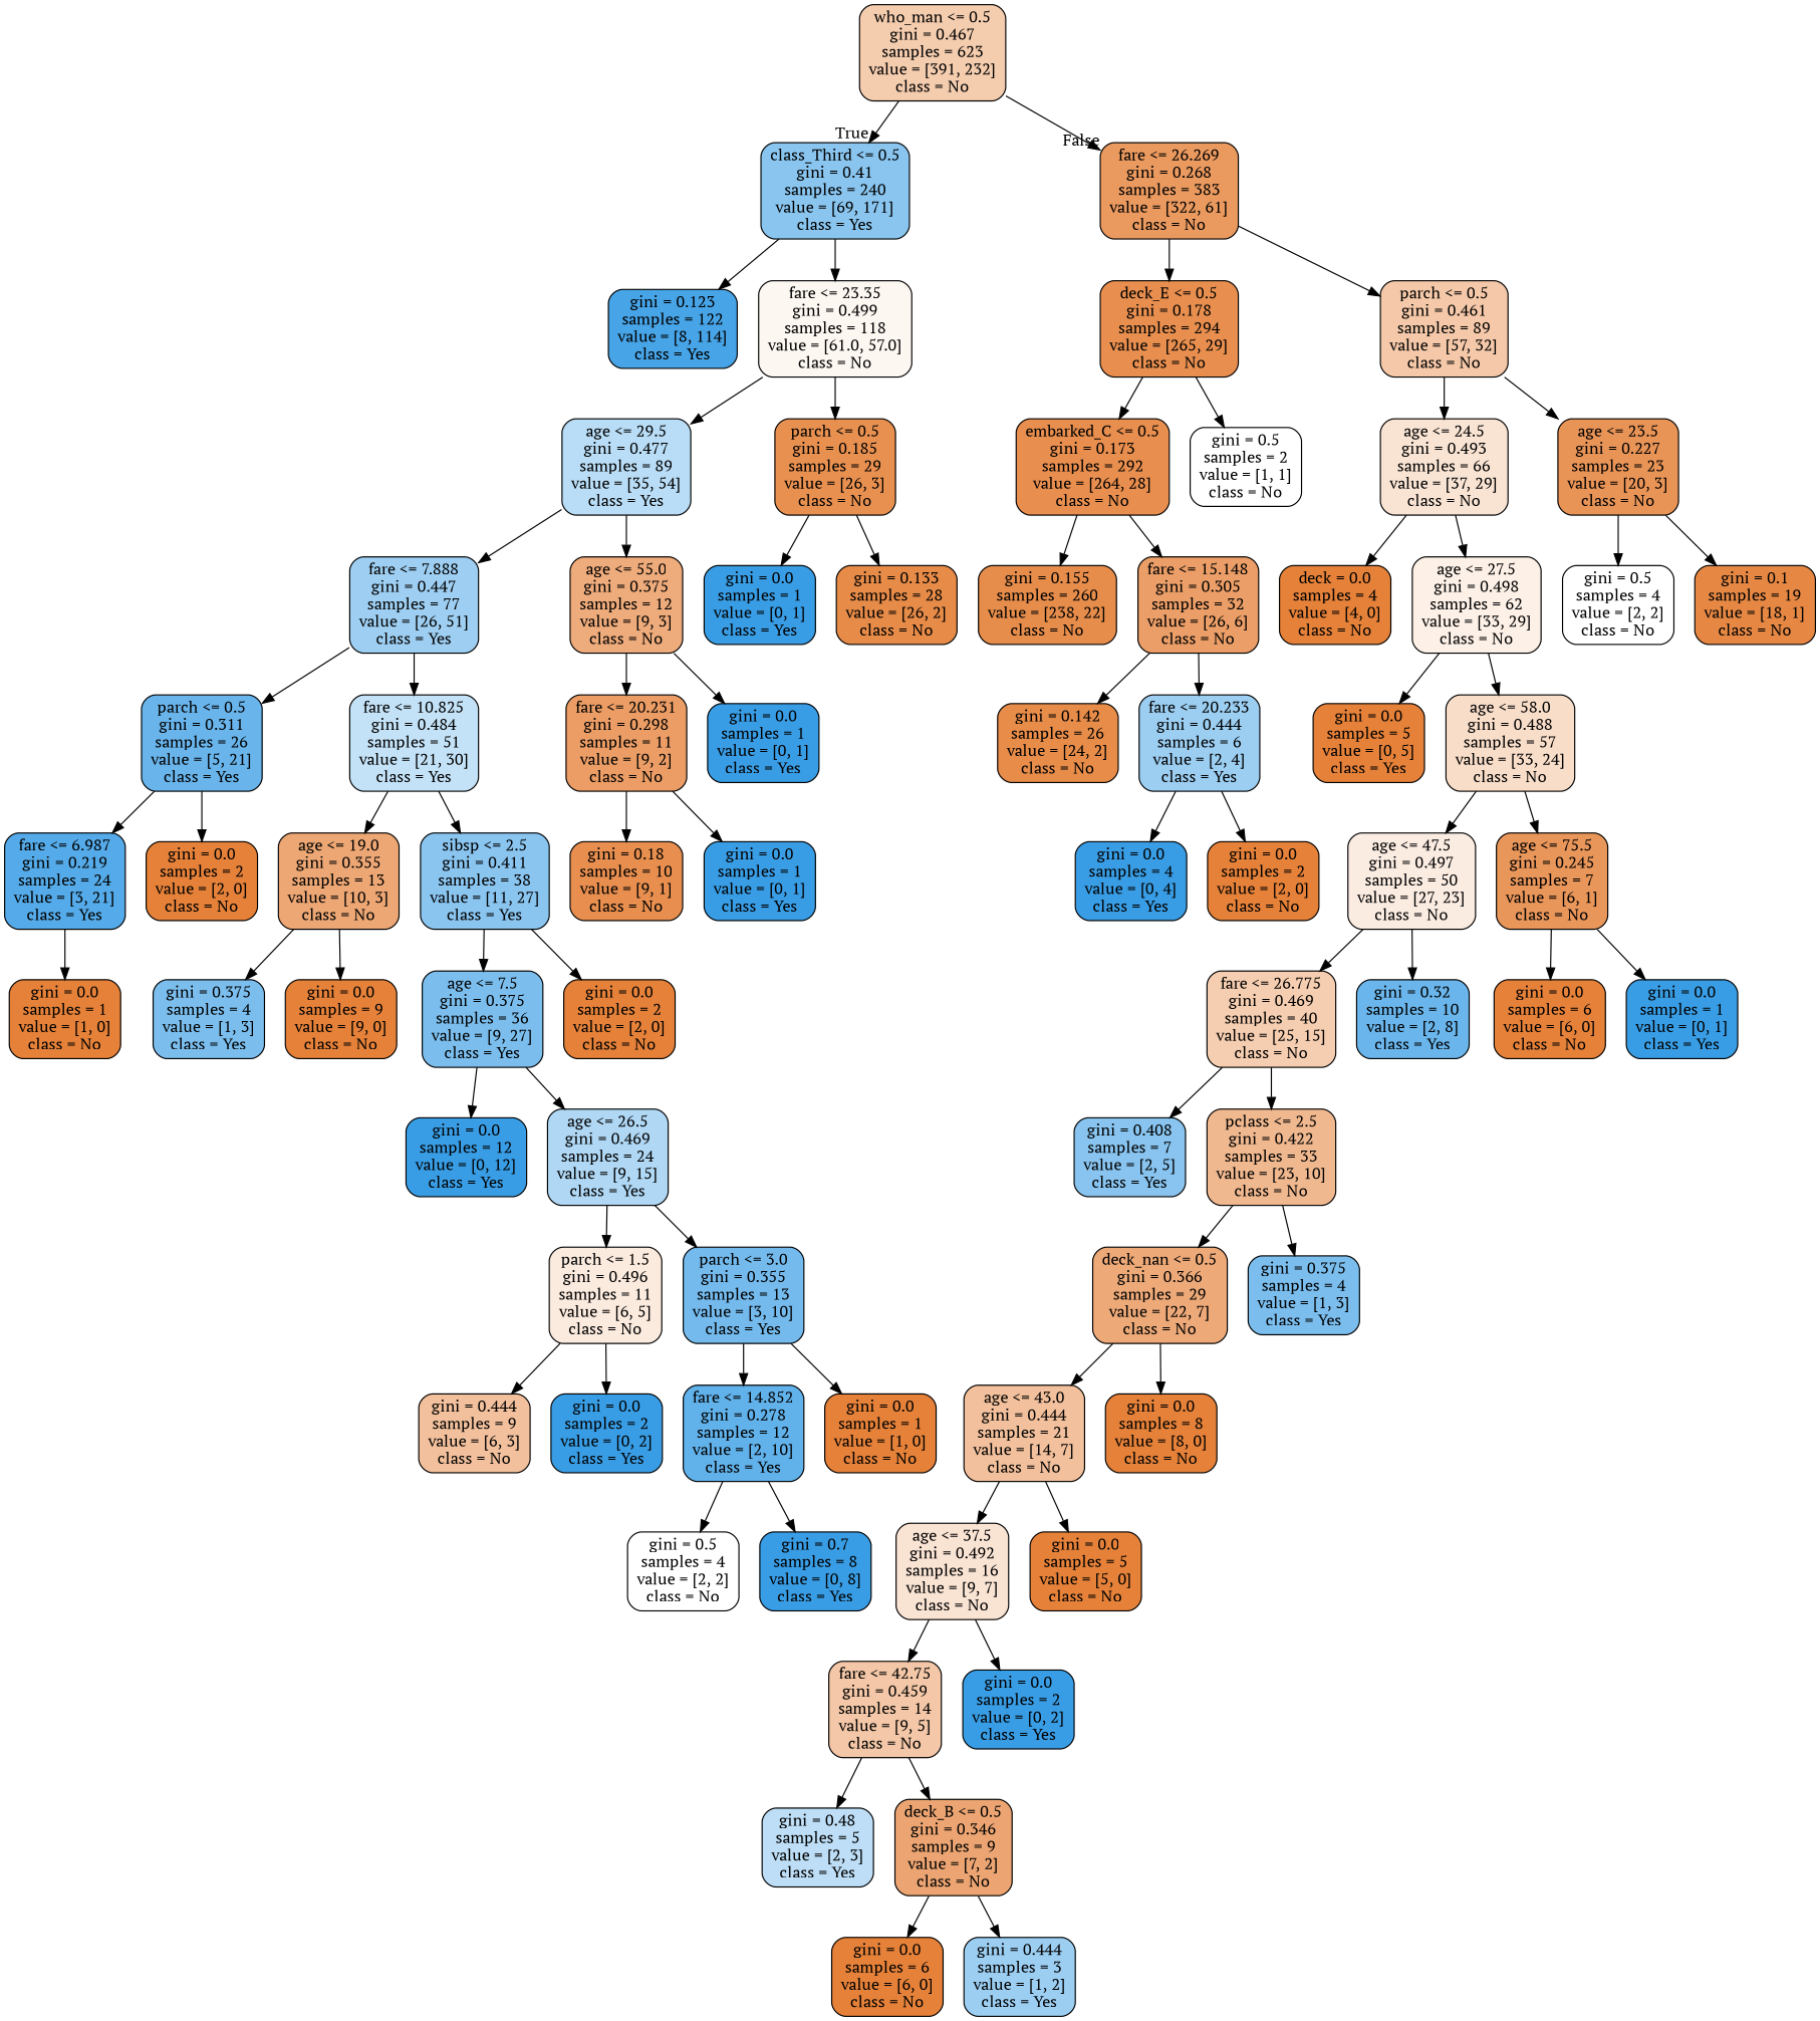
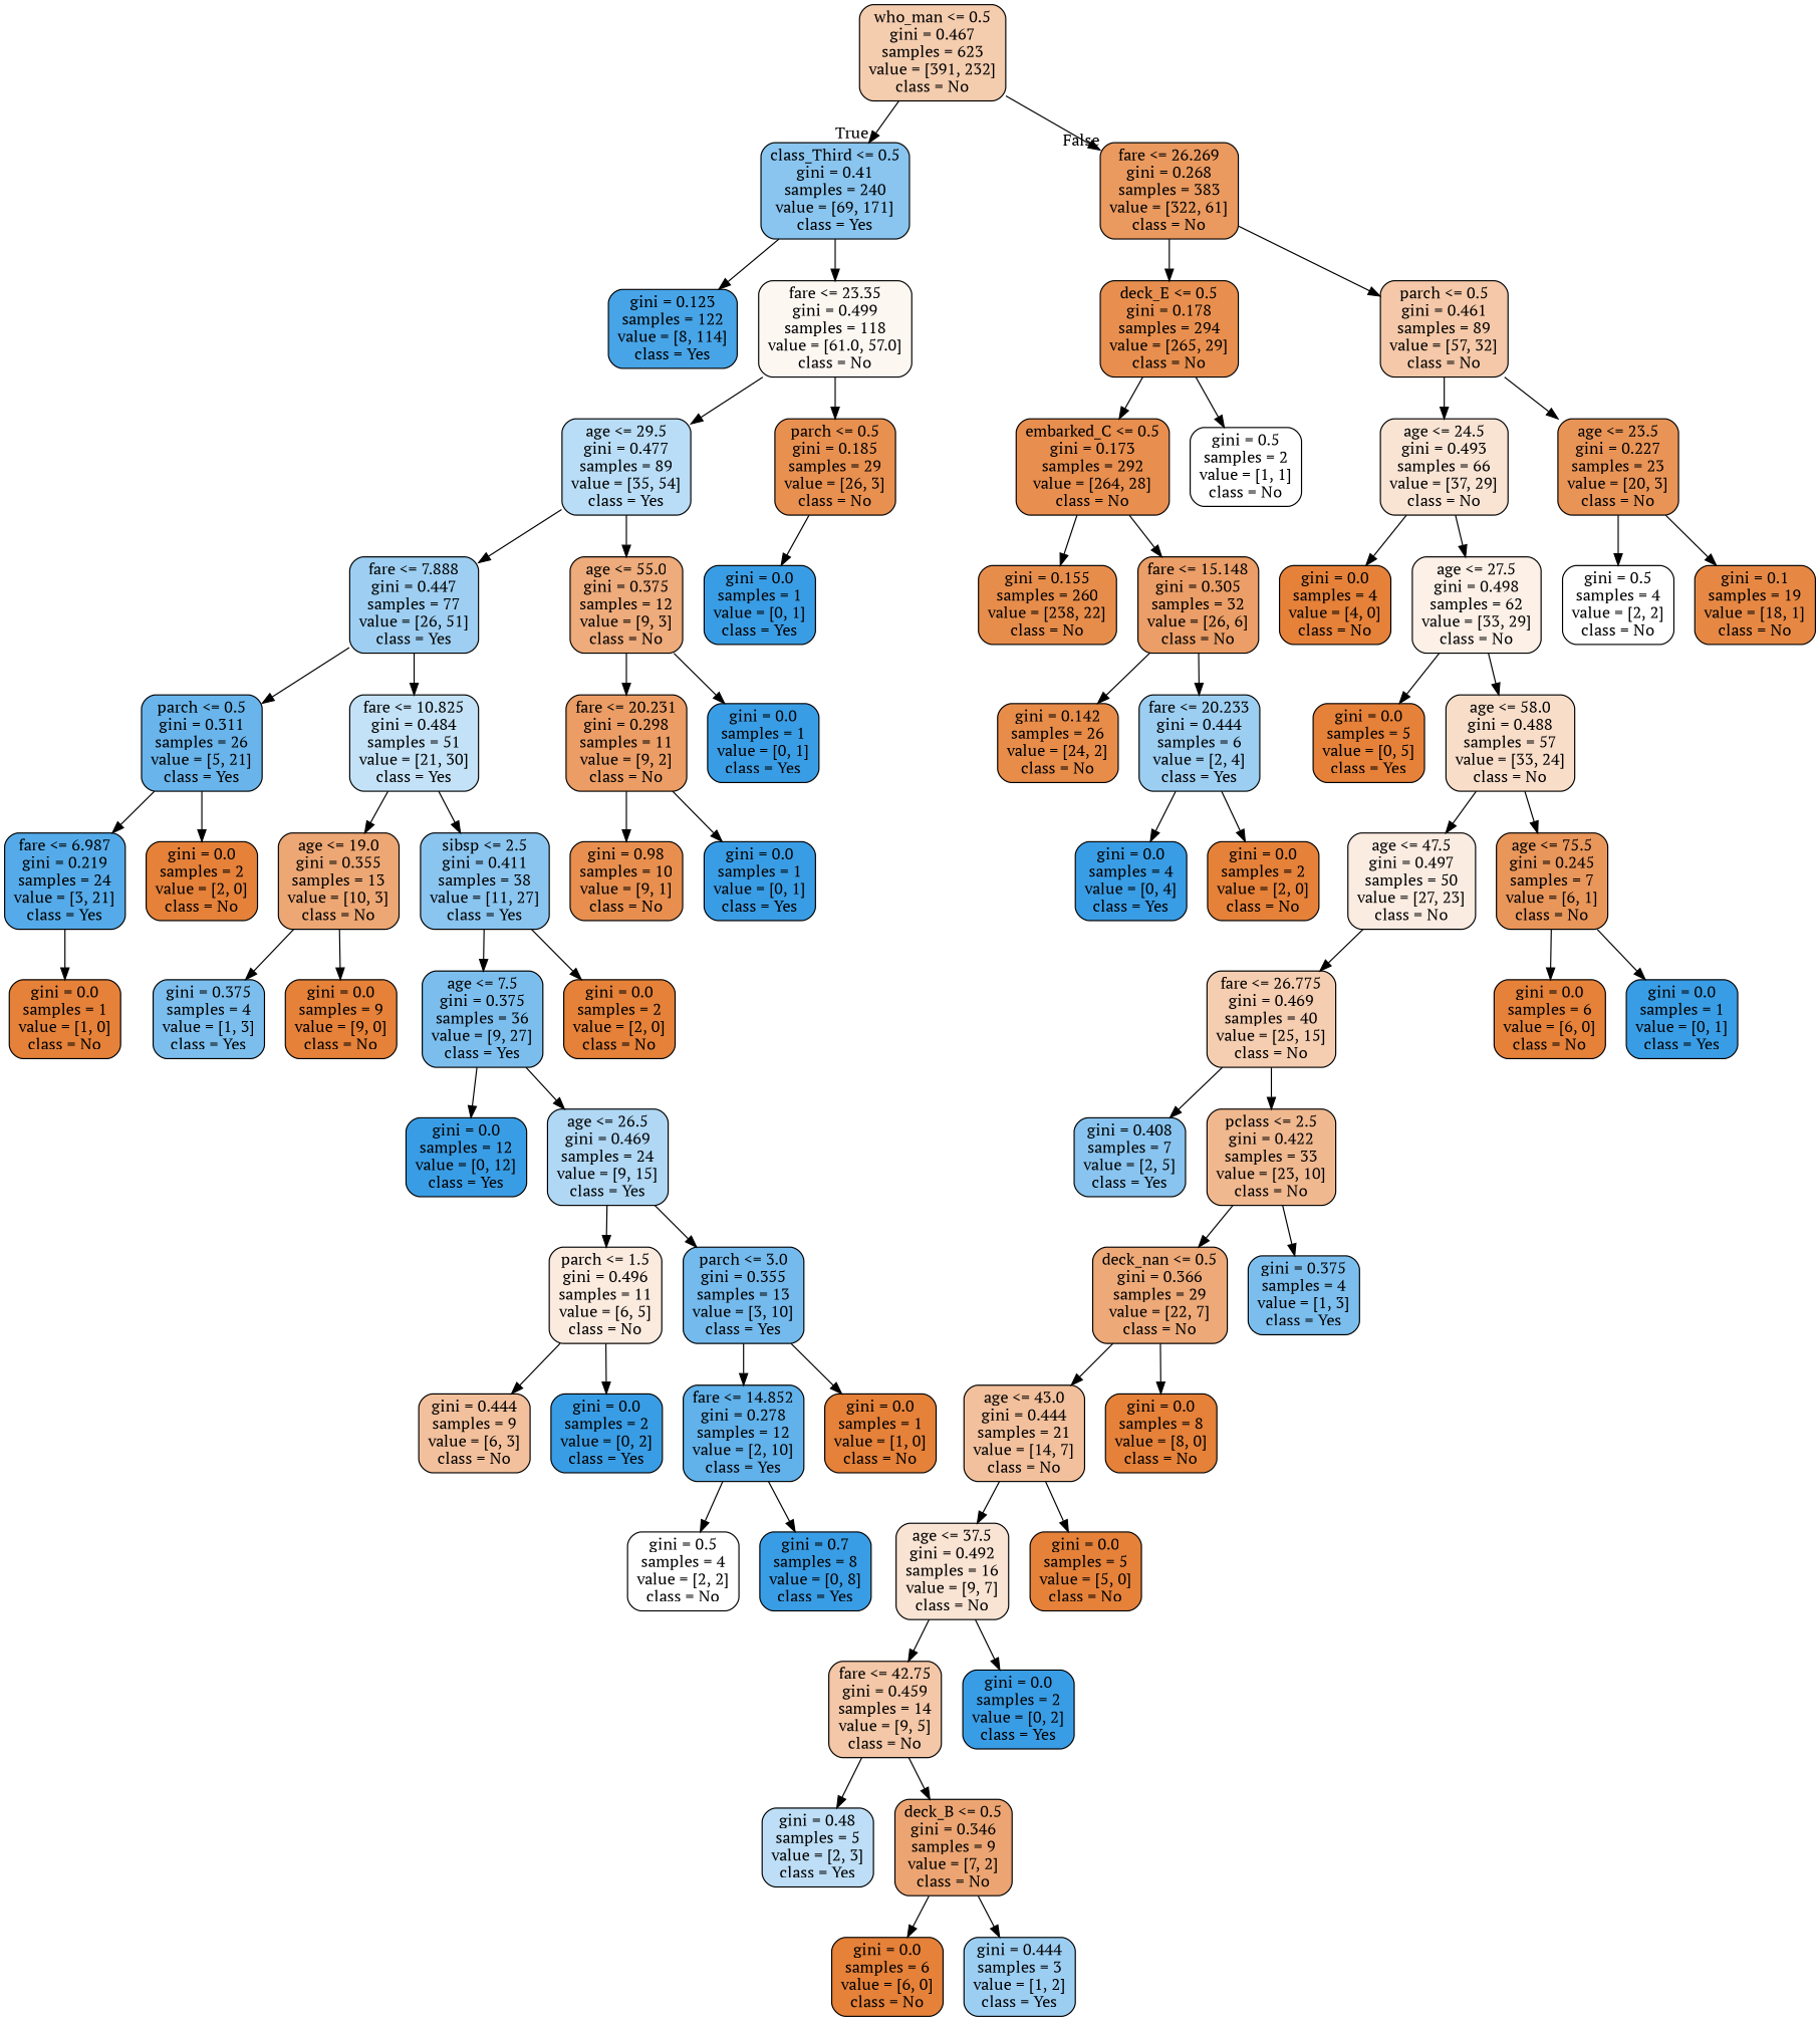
  digraph {
    fontname="PT Serif"
    node [color=black fillcolor="#e58139" fontname="PT Serif" shape=box style="filled, rounded"]
    edge [fontname="PT Serif"]
    n1 [fillcolor="#f4ccae" label="who_man <= 0.5\ngini = 0.467\nsamples = 623\nvalue = [391, 232]\nclass = No"]
    n2 [fillcolor="#89c5ef" label="class_Third <= 0.5\ngini = 0.41\nsamples = 240\nvalue = [69, 171]\nclass = Yes"]
    n3 [fillcolor="#ea995f" label="fare <= 26.269\ngini = 0.268\nsamples = 383\nvalue = [322, 61]\nclass = No"]
    n4 [fillcolor="#47a4e7" label="gini = 0.123\nsamples = 122\nvalue = [8, 114]\nclass = Yes"]
    n5 [fillcolor="#fdf7f2" label="fare <= 23.35\ngini = 0.499\nsamples = 118\nvalue = [61.0, 57.0]\nclass = No"]
    n6 [fillcolor="#e88f4f" label="deck_E <= 0.5\ngini = 0.178\nsamples = 294\nvalue = [265, 29]\nclass = No"]
    n7 [fillcolor="#f4c8a8" label="parch <= 0.5\ngini = 0.461\nsamples = 89\nvalue = [57, 32]\nclass = No"]
    n8 [fillcolor="#b9ddf6" label="age <= 29.5\ngini = 0.477\nsamples = 89\nvalue = [35, 54]\nclass = Yes"]
    n9 [fillcolor="#e89050" label="parch <= 0.5\ngini = 0.185\nsamples = 29\nvalue = [26, 3]\nclass = No"]
    n10 [fillcolor="#9ecff2" label="fare <= 7.888\ngini = 0.447\nsamples = 77\nvalue = [26, 51]\nclass = Yes"]
    n11 [fillcolor="#eeab7b" label="age <= 55.0\ngini = 0.375\nsamples = 12\nvalue = [9, 3]\nclass = No"]
    n12 [fillcolor="#399de5" label="gini = 0.0\nsamples = 1\nvalue = [0, 1]\nclass = Yes"]
-   n13 [fillcolor="#e78b48" label="gini = 0.133\nsamples = 28\nvalue = [26, 2]\nclass = No"]
    n14 [fillcolor="#68b4eb" label="parch <= 0.5\ngini = 0.311\nsamples = 26\nvalue = [5, 21]\nclass = Yes"]
    n15 [fillcolor="#c4e2f7" label="fare <= 10.825\ngini = 0.484\nsamples = 51\nvalue = [21, 30]\nclass = Yes"]
    n16 [fillcolor="#eb9d65" label="fare <= 20.231\ngini = 0.298\nsamples = 11\nvalue = [9, 2]\nclass = No"]
    n17 [fillcolor="#399de5" label="gini = 0.0\nsamples = 1\nvalue = [0, 1]\nclass = Yes"]
    n18 [fillcolor="#55abe9" label="fare <= 6.987\ngini = 0.219\nsamples = 24\nvalue = [3, 21]\nclass = Yes"]
    n19 [label="gini = 0.0\nsamples = 2\nvalue = [2, 0]\nclass = No"]
    n20 [fillcolor="#eda774" label="age <= 19.0\ngini = 0.355\nsamples = 13\nvalue = [10, 3]\nclass = No"]
    n21 [fillcolor="#8ac5f0" label="sibsp <= 2.5\ngini = 0.411\nsamples = 38\nvalue = [11, 27]\nclass = Yes"]
    n22 [label="gini = 0.0\nsamples = 1\nvalue = [1, 0]\nclass = No"]
    n23 [fillcolor="#7bbeee" label="gini = 0.375\nsamples = 4\nvalue = [1, 3]\nclass = Yes"]
    n24 [label="gini = 0.0\nsamples = 9\nvalue = [9, 0]\nclass = No"]
    n25 [fillcolor="#7bbeee" label="age <= 7.5\ngini = 0.375\nsamples = 36\nvalue = [9, 27]\nclass = Yes"]
    n26 [label="gini = 0.0\nsamples = 2\nvalue = [2, 0]\nclass = No"]
    n27 [fillcolor="#399de5" label="gini = 0.0\nsamples = 12\nvalue = [0, 12]\nclass = Yes"]
    n28 [fillcolor="#b0d8f5" label="age <= 26.5\ngini = 0.469\nsamples = 24\nvalue = [9, 15]\nclass = Yes"]
    n29 [fillcolor="#fbeade" label="parch <= 1.5\ngini = 0.496\nsamples = 11\nvalue = [6, 5]\nclass = No"]
    n30 [fillcolor="#74baed" label="parch <= 3.0\ngini = 0.355\nsamples = 13\nvalue = [3, 10]\nclass = Yes"]
    n31 [fillcolor="#f2c09c" label="gini = 0.444\nsamples = 9\nvalue = [6, 3]\nclass = No"]
    n32 [fillcolor="#399de5" label="gini = 0.0\nsamples = 2\nvalue = [0, 2]\nclass = Yes"]
    n33 [fillcolor="#61b1ea" label="fare <= 14.852\ngini = 0.278\nsamples = 12\nvalue = [2, 10]\nclass = Yes"]
    n34 [label="gini = 0.0\nsamples = 1\nvalue = [1, 0]\nclass = No"]
    n35 [fillcolor="#ffffff" label="gini = 0.5\nsamples = 4\nvalue = [2, 2]\nclass = No"]
    n36 [fillcolor="#399de5" label="gini = 0.7\nsamples = 8\nvalue = [0, 8]\nclass = Yes"]
-   n37 [fillcolor="#e88f4f" label="gini = 0.18\nsamples = 10\nvalue = [9, 1]\nclass = No"]
+   n37 [fillcolor="#e88f4f" label="gini = 0.98\nsamples = 10\nvalue = [9, 1]\nclass = No"]
    n38 [fillcolor="#399de5" label="gini = 0.0\nsamples = 1\nvalue = [0, 1]\nclass = Yes"]
    n39 [fillcolor="#e88e4e" label="embarked_C <= 0.5\ngini = 0.173\nsamples = 292\nvalue = [264, 28]\nclass = No"]
    n40 [fillcolor="#ffffff" label="gini = 0.5\nsamples = 2\nvalue = [1, 1]\nclass = No"]
    n41 [fillcolor="#f9e4d4" label="age <= 24.5\ngini = 0.493\nsamples = 66\nvalue = [37, 29]\nclass = No"]
    n42 [fillcolor="#e99457" label="age <= 23.5\ngini = 0.227\nsamples = 23\nvalue = [20, 3]\nclass = No"]
    n43 [fillcolor="#e78d4b" label="gini = 0.155\nsamples = 260\nvalue = [238, 22]\nclass = No"]
    n44 [fillcolor="#eb9e67" label="fare <= 15.148\ngini = 0.305\nsamples = 32\nvalue = [26, 6]\nclass = No"]
    n45 [fillcolor="#e78c49" label="gini = 0.142\nsamples = 26\nvalue = [24, 2]\nclass = No"]
    n46 [fillcolor="#9ccef2" label="fare <= 20.233\ngini = 0.444\nsamples = 6\nvalue = [2, 4]\nclass = Yes"]
    n47 [fillcolor="#399de5" label="gini = 0.0\nsamples = 4\nvalue = [0, 4]\nclass = Yes"]
    n48 [label="gini = 0.0\nsamples = 2\nvalue = [2, 0]\nclass = No"]
-   n49 [label="deck = 0.0\nsamples = 4\nvalue = [4, 0]\nclass = No"]
+   n49 [label="gini = 0.0\nsamples = 4\nvalue = [4, 0]\nclass = No"]
    n50 [fillcolor="#fcf0e7" label="age <= 27.5\ngini = 0.498\nsamples = 62\nvalue = [33, 29]\nclass = No"]
    n51 [fillcolor="#ffffff" label="gini = 0.5\nsamples = 4\nvalue = [2, 2]\nclass = No"]
    n52 [fillcolor="#e68844" label="gini = 0.1\nsamples = 19\nvalue = [18, 1]\nclass = No"]
    n53 [label="gini = 0.0\nsamples = 5\nvalue = [0, 5]\nclass = Yes"]
    n54 [fillcolor="#f8ddc9" label="age <= 58.0\ngini = 0.488\nsamples = 57\nvalue = [33, 24]\nclass = No"]
    n55 [fillcolor="#fbece2" label="age <= 47.5\ngini = 0.497\nsamples = 50\nvalue = [27, 23]\nclass = No"]
    n56 [fillcolor="#e9965a" label="age <= 75.5\ngini = 0.245\nsamples = 7\nvalue = [6, 1]\nclass = No"]
    n57 [fillcolor="#f5cdb0" label="fare <= 26.775\ngini = 0.469\nsamples = 40\nvalue = [25, 15]\nclass = No"]
-   n58 [fillcolor="#6ab6ec" label="gini = 0.32\nsamples = 10\nvalue = [2, 8]\nclass = Yes"]
    n59 [label="gini = 0.0\nsamples = 6\nvalue = [6, 0]\nclass = No"]
    n60 [fillcolor="#399de5" label="gini = 0.0\nsamples = 1\nvalue = [0, 1]\nclass = Yes"]
    n61 [fillcolor="#88c4ef" label="gini = 0.408\nsamples = 7\nvalue = [2, 5]\nclass = Yes"]
    n62 [fillcolor="#f0b88f" label="pclass <= 2.5\ngini = 0.422\nsamples = 33\nvalue = [23, 10]\nclass = No"]
    n63 [fillcolor="#eda978" label="deck_nan <= 0.5\ngini = 0.366\nsamples = 29\nvalue = [22, 7]\nclass = No"]
    n64 [fillcolor="#7bbeee" label="gini = 0.375\nsamples = 4\nvalue = [1, 3]\nclass = Yes"]
    n65 [fillcolor="#f2c09c" label="age <= 43.0\ngini = 0.444\nsamples = 21\nvalue = [14, 7]\nclass = No"]
    n66 [label="gini = 0.0\nsamples = 8\nvalue = [8, 0]\nclass = No"]
    n67 [fillcolor="#f9e3d3" label="age <= 37.5\ngini = 0.492\nsamples = 16\nvalue = [9, 7]\nclass = No"]
    n68 [label="gini = 0.0\nsamples = 5\nvalue = [5, 0]\nclass = No"]
    n69 [fillcolor="#f3c7a7" label="fare <= 42.75\ngini = 0.459\nsamples = 14\nvalue = [9, 5]\nclass = No"]
    n70 [fillcolor="#399de5" label="gini = 0.0\nsamples = 2\nvalue = [0, 2]\nclass = Yes"]
    n71 [fillcolor="#bddef6" label="gini = 0.48\nsamples = 5\nvalue = [2, 3]\nclass = Yes"]
    n72 [fillcolor="#eca572" label="deck_B <= 0.5\ngini = 0.346\nsamples = 9\nvalue = [7, 2]\nclass = No"]
    n73 [label="gini = 0.0\nsamples = 6\nvalue = [6, 0]\nclass = No"]
    n74 [fillcolor="#9ccef2" label="gini = 0.444\nsamples = 3\nvalue = [1, 2]\nclass = Yes"]
    n1 -> n2 [headlabel=True labelangle=45 labeldistance=2.5]
    n1 -> n3 [headlabel=False labelangle=-45 labeldistance=2.5]
    n2 -> n4
    n2 -> n5
    n3 -> n6
    n3 -> n7
    n5 -> n8
    n5 -> n9
    n6 -> n39
    n6 -> n40
    n7 -> n41
    n7 -> n42
    n8 -> n10
    n8 -> n11
    n9 -> n12
-   n9 -> n13
    n10 -> n14
    n10 -> n15
    n11 -> n16
    n11 -> n17
    n14 -> n18
    n14 -> n19
    n15 -> n20
    n15 -> n21
    n16 -> n37
    n16 -> n38
    n18 -> n22
    n20 -> n23
    n20 -> n24
    n21 -> n25
    n21 -> n26
    n25 -> n27
    n25 -> n28
    n28 -> n29
    n28 -> n30
    n29 -> n31
    n29 -> n32
    n30 -> n33
    n30 -> n34
    n33 -> n35
    n33 -> n36
    n39 -> n43
    n39 -> n44
    n41 -> n49
    n41 -> n50
    n42 -> n51
    n42 -> n52
    n44 -> n45
    n44 -> n46
    n46 -> n47
    n46 -> n48
    n50 -> n53
    n50 -> n54
    n54 -> n55
    n54 -> n56
    n55 -> n57
-   n55 -> n58
    n56 -> n59
    n56 -> n60
    n57 -> n61
    n57 -> n62
    n62 -> n63
    n62 -> n64
    n63 -> n65
    n63 -> n66
    n65 -> n67
    n65 -> n68
    n67 -> n69
    n67 -> n70
    n69 -> n71
    n69 -> n72
    n72 -> n73
    n72 -> n74
  }
